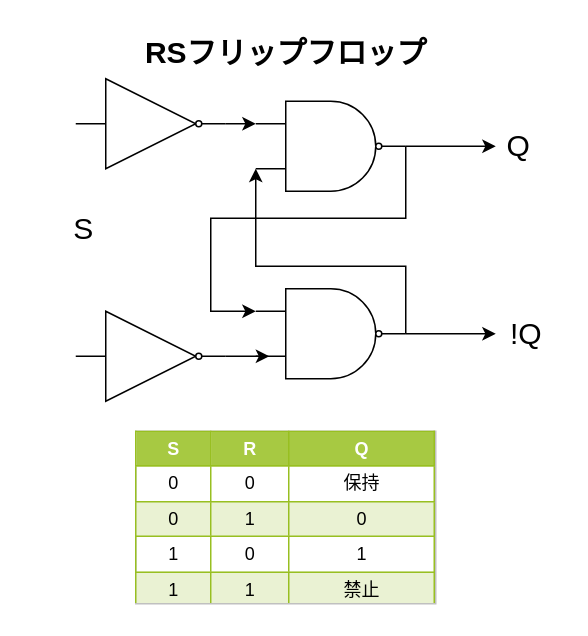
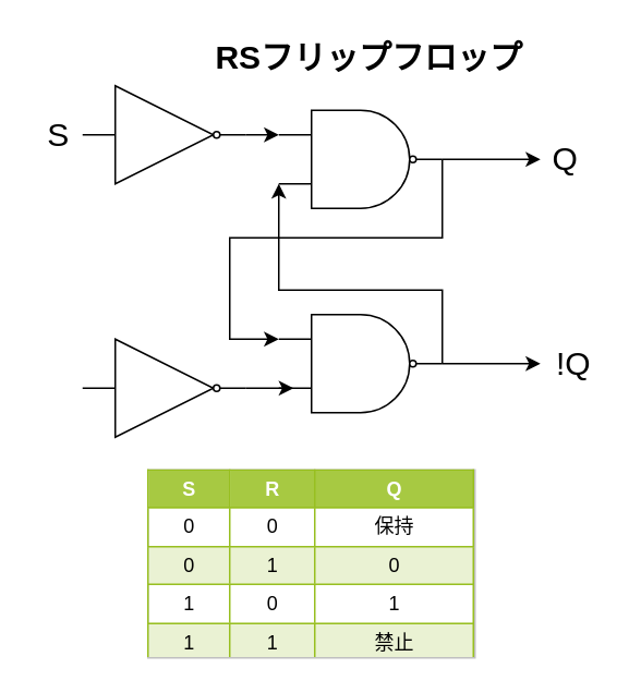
  <mxCell id="0" />
  <mxCell id="1" parent="0" />
  <mxCell id="2" style="edgeStyle=orthogonalEdgeStyle;rounded=0;orthogonalLoop=1;jettySize=auto;html=1;exitX=1;exitY=0.5;exitDx=0;exitDy=0;entryX=0;entryY=0.25;entryDx=0;entryDy=0;entryPerimeter=0;" edge="1" parent="1" source="3" target="6"><mxGeometry relative="1" as="geometry" /></mxCell>
  <mxCell id="3" value="" style="verticalLabelPosition=bottom;shadow=0;dashed=0;align=center;fillColor=#ffffff;html=1;verticalAlign=top;strokeWidth=1;shape=mxgraph.electrical.logic_gates.buffer2;negating=1;" vertex="1" parent="1"><mxGeometry x="50" y="52" width="100" height="60" as="geometry" /></mxCell>
  <mxCell id="4" style="edgeStyle=orthogonalEdgeStyle;rounded=0;orthogonalLoop=1;jettySize=auto;html=1;exitX=1;exitY=0.5;exitDx=0;exitDy=0;exitPerimeter=0;" edge="1" parent="1" source="6"><mxGeometry relative="1" as="geometry"><mxPoint x="330" y="97" as="targetPoint" /></mxGeometry></mxCell>
  <mxCell id="5" style="edgeStyle=orthogonalEdgeStyle;rounded=0;orthogonalLoop=1;jettySize=auto;html=1;exitX=1;exitY=0.5;exitDx=0;exitDy=0;exitPerimeter=0;entryX=0;entryY=0.75;entryDx=0;entryDy=0;entryPerimeter=0;" edge="1" parent="1" source="11" target="6"><mxGeometry relative="1" as="geometry"><mxPoint x="270" y="227" as="sourcePoint" /><Array as="points"><mxPoint x="270" y="177" /><mxPoint x="170" y="177" /></Array></mxGeometry></mxCell>
  <mxCell id="6" value="" style="verticalLabelPosition=bottom;shadow=0;dashed=0;align=center;fillColor=#ffffff;html=1;verticalAlign=top;strokeWidth=1;shape=mxgraph.electrical.logic_gates.logic_gate;operation=and;negating=1;" vertex="1" parent="1"><mxGeometry x="170" y="67" width="100" height="60" as="geometry" /></mxCell>
  <mxCell id="7" style="edgeStyle=orthogonalEdgeStyle;rounded=0;orthogonalLoop=1;jettySize=auto;html=1;exitX=1;exitY=0.5;exitDx=0;exitDy=0;entryX=0.09;entryY=0.75;entryDx=0;entryDy=0;entryPerimeter=0;" edge="1" parent="1" source="8" target="11"><mxGeometry relative="1" as="geometry" /></mxCell>
  <mxCell id="8" value="" style="verticalLabelPosition=bottom;shadow=0;dashed=0;align=center;fillColor=#ffffff;html=1;verticalAlign=top;strokeWidth=1;shape=mxgraph.electrical.logic_gates.buffer2;negating=1;" vertex="1" parent="1"><mxGeometry x="50" y="207" width="100" height="60" as="geometry" /></mxCell>
  <mxCell id="9" style="edgeStyle=orthogonalEdgeStyle;rounded=0;orthogonalLoop=1;jettySize=auto;html=1;exitX=1;exitY=0.5;exitDx=0;exitDy=0;exitPerimeter=0;" edge="1" parent="1" source="11"><mxGeometry relative="1" as="geometry"><mxPoint x="330" y="222" as="targetPoint" /></mxGeometry></mxCell>
  <mxCell id="10" style="edgeStyle=orthogonalEdgeStyle;rounded=0;orthogonalLoop=1;jettySize=auto;html=1;exitX=0;exitY=0.25;exitDx=0;exitDy=0;exitPerimeter=0;entryX=0;entryY=0.25;entryDx=0;entryDy=0;entryPerimeter=0;" edge="1" parent="1" target="11"><mxGeometry relative="1" as="geometry"><mxPoint x="270" y="97" as="sourcePoint" /><Array as="points"><mxPoint x="270" y="145" /><mxPoint x="140" y="145" /><mxPoint x="140" y="207" /></Array></mxGeometry></mxCell>
  <mxCell id="11" value="" style="verticalLabelPosition=bottom;shadow=0;dashed=0;align=center;fillColor=#ffffff;html=1;verticalAlign=top;strokeWidth=1;shape=mxgraph.electrical.logic_gates.logic_gate;operation=and;negating=1;" vertex="1" parent="1"><mxGeometry x="170" y="192" width="100" height="60" as="geometry" /></mxCell>
- <mxCell id="12" value="&lt;font style=&quot;font-size: 20px&quot;&gt;S&lt;/font&gt;" style="text;html=1;resizable=0;points=[];autosize=1;align=center;verticalAlign=top;spacingTop=-4;" vertex="1" parent="1"><mxGeometry x="40" y="137" width="30" height="20" as="geometry" /></mxCell>
+ <mxCell id="12" value="&lt;font style=&quot;font-size: 20px&quot;&gt;S&lt;/font&gt;" style="text;html=1;resizable=0;points=[];autosize=1;align=center;verticalAlign=top;spacingTop=-4;" vertex="1" parent="1"><mxGeometry x="20" y="67" width="30" height="20" as="geometry" /></mxCell>
  <mxCell id="13" value="&lt;font style=&quot;font-size: 20px&quot;&gt;Q&lt;/font&gt;" style="text;html=1;resizable=0;points=[];autosize=1;align=center;verticalAlign=top;spacingTop=-4;" vertex="1" parent="1"><mxGeometry x="330" y="82" width="30" height="20" as="geometry" /></mxCell>
  <mxCell id="14" value="&lt;font style=&quot;font-size: 20px&quot;&gt;!Q&lt;/font&gt;" style="text;html=1;resizable=0;points=[];autosize=1;align=center;verticalAlign=top;spacingTop=-4;" vertex="1" parent="1"><mxGeometry x="330" y="207" width="40" height="20" as="geometry" /></mxCell>
- <mxCell id="15" value="&lt;font style=&quot;font-size: 20px&quot;&gt;&lt;b&gt;RSフリップフロップ&lt;/b&gt;&lt;/font&gt;" style="text;html=1;resizable=0;points=[];autosize=1;align=center;verticalAlign=top;spacingTop=-4;" vertex="1" parent="1"><mxGeometry x="90" y="20" width="200" height="20" as="geometry" /></mxCell>
+ <mxCell id="15" value="&lt;font style=&quot;font-size: 20px&quot;&gt;&lt;b&gt;RSフリップフロップ&lt;/b&gt;&lt;/font&gt;" style="text;html=1;resizable=0;points=[];autosize=1;align=center;verticalAlign=top;spacingTop=-4;" vertex="1" parent="1"><mxGeometry x="125" y="20" width="200" height="20" as="geometry" /></mxCell>
  <mxCell id="16" value="&lt;table border=&quot;1&quot; width=&quot;100%&quot; cellpadding=&quot;4&quot; style=&quot;width: 100% ; height: 100% ; border-collapse: collapse&quot;&gt;&lt;tbody&gt;&lt;tr style=&quot;background-color: #a7c942 ; color: #ffffff ; border: 1px solid #98bf21&quot;&gt;&lt;th&gt;S&lt;/th&gt;&lt;th&gt;R&lt;/th&gt;&lt;th&gt;Q&lt;/th&gt;&lt;/tr&gt;&lt;tr style=&quot;border: 1px solid #98bf21&quot;&gt;&lt;td&gt;0&lt;/td&gt;&lt;td&gt;0&lt;/td&gt;&lt;td&gt;保持&lt;/td&gt;&lt;/tr&gt;&lt;tr style=&quot;background-color: #eaf2d3 ; border: 1px solid #98bf21&quot;&gt;&lt;td&gt;0&lt;/td&gt;&lt;td&gt;1&lt;/td&gt;&lt;td&gt;0&lt;/td&gt;&lt;/tr&gt;&lt;tr style=&quot;border: 1px solid #98bf21&quot;&gt;&lt;td&gt;1&lt;/td&gt;&lt;td&gt;0&lt;/td&gt;&lt;td&gt;1&lt;/td&gt;&lt;/tr&gt;&lt;tr style=&quot;background-color: #eaf2d3 ; border: 1px solid #98bf21&quot;&gt;&lt;td&gt;1&lt;/td&gt;&lt;td&gt;1&lt;/td&gt;&lt;td&gt;禁止&lt;/td&gt;&lt;/tr&gt;&lt;/tbody&gt;&lt;/table&gt;" style="text;html=1;strokeColor=#c0c0c0;fillColor=#ffffff;overflow=fill;rounded=0;align=center;" vertex="1" parent="1"><mxGeometry x="90" y="287" width="200" height="115" as="geometry" /></mxCell>
